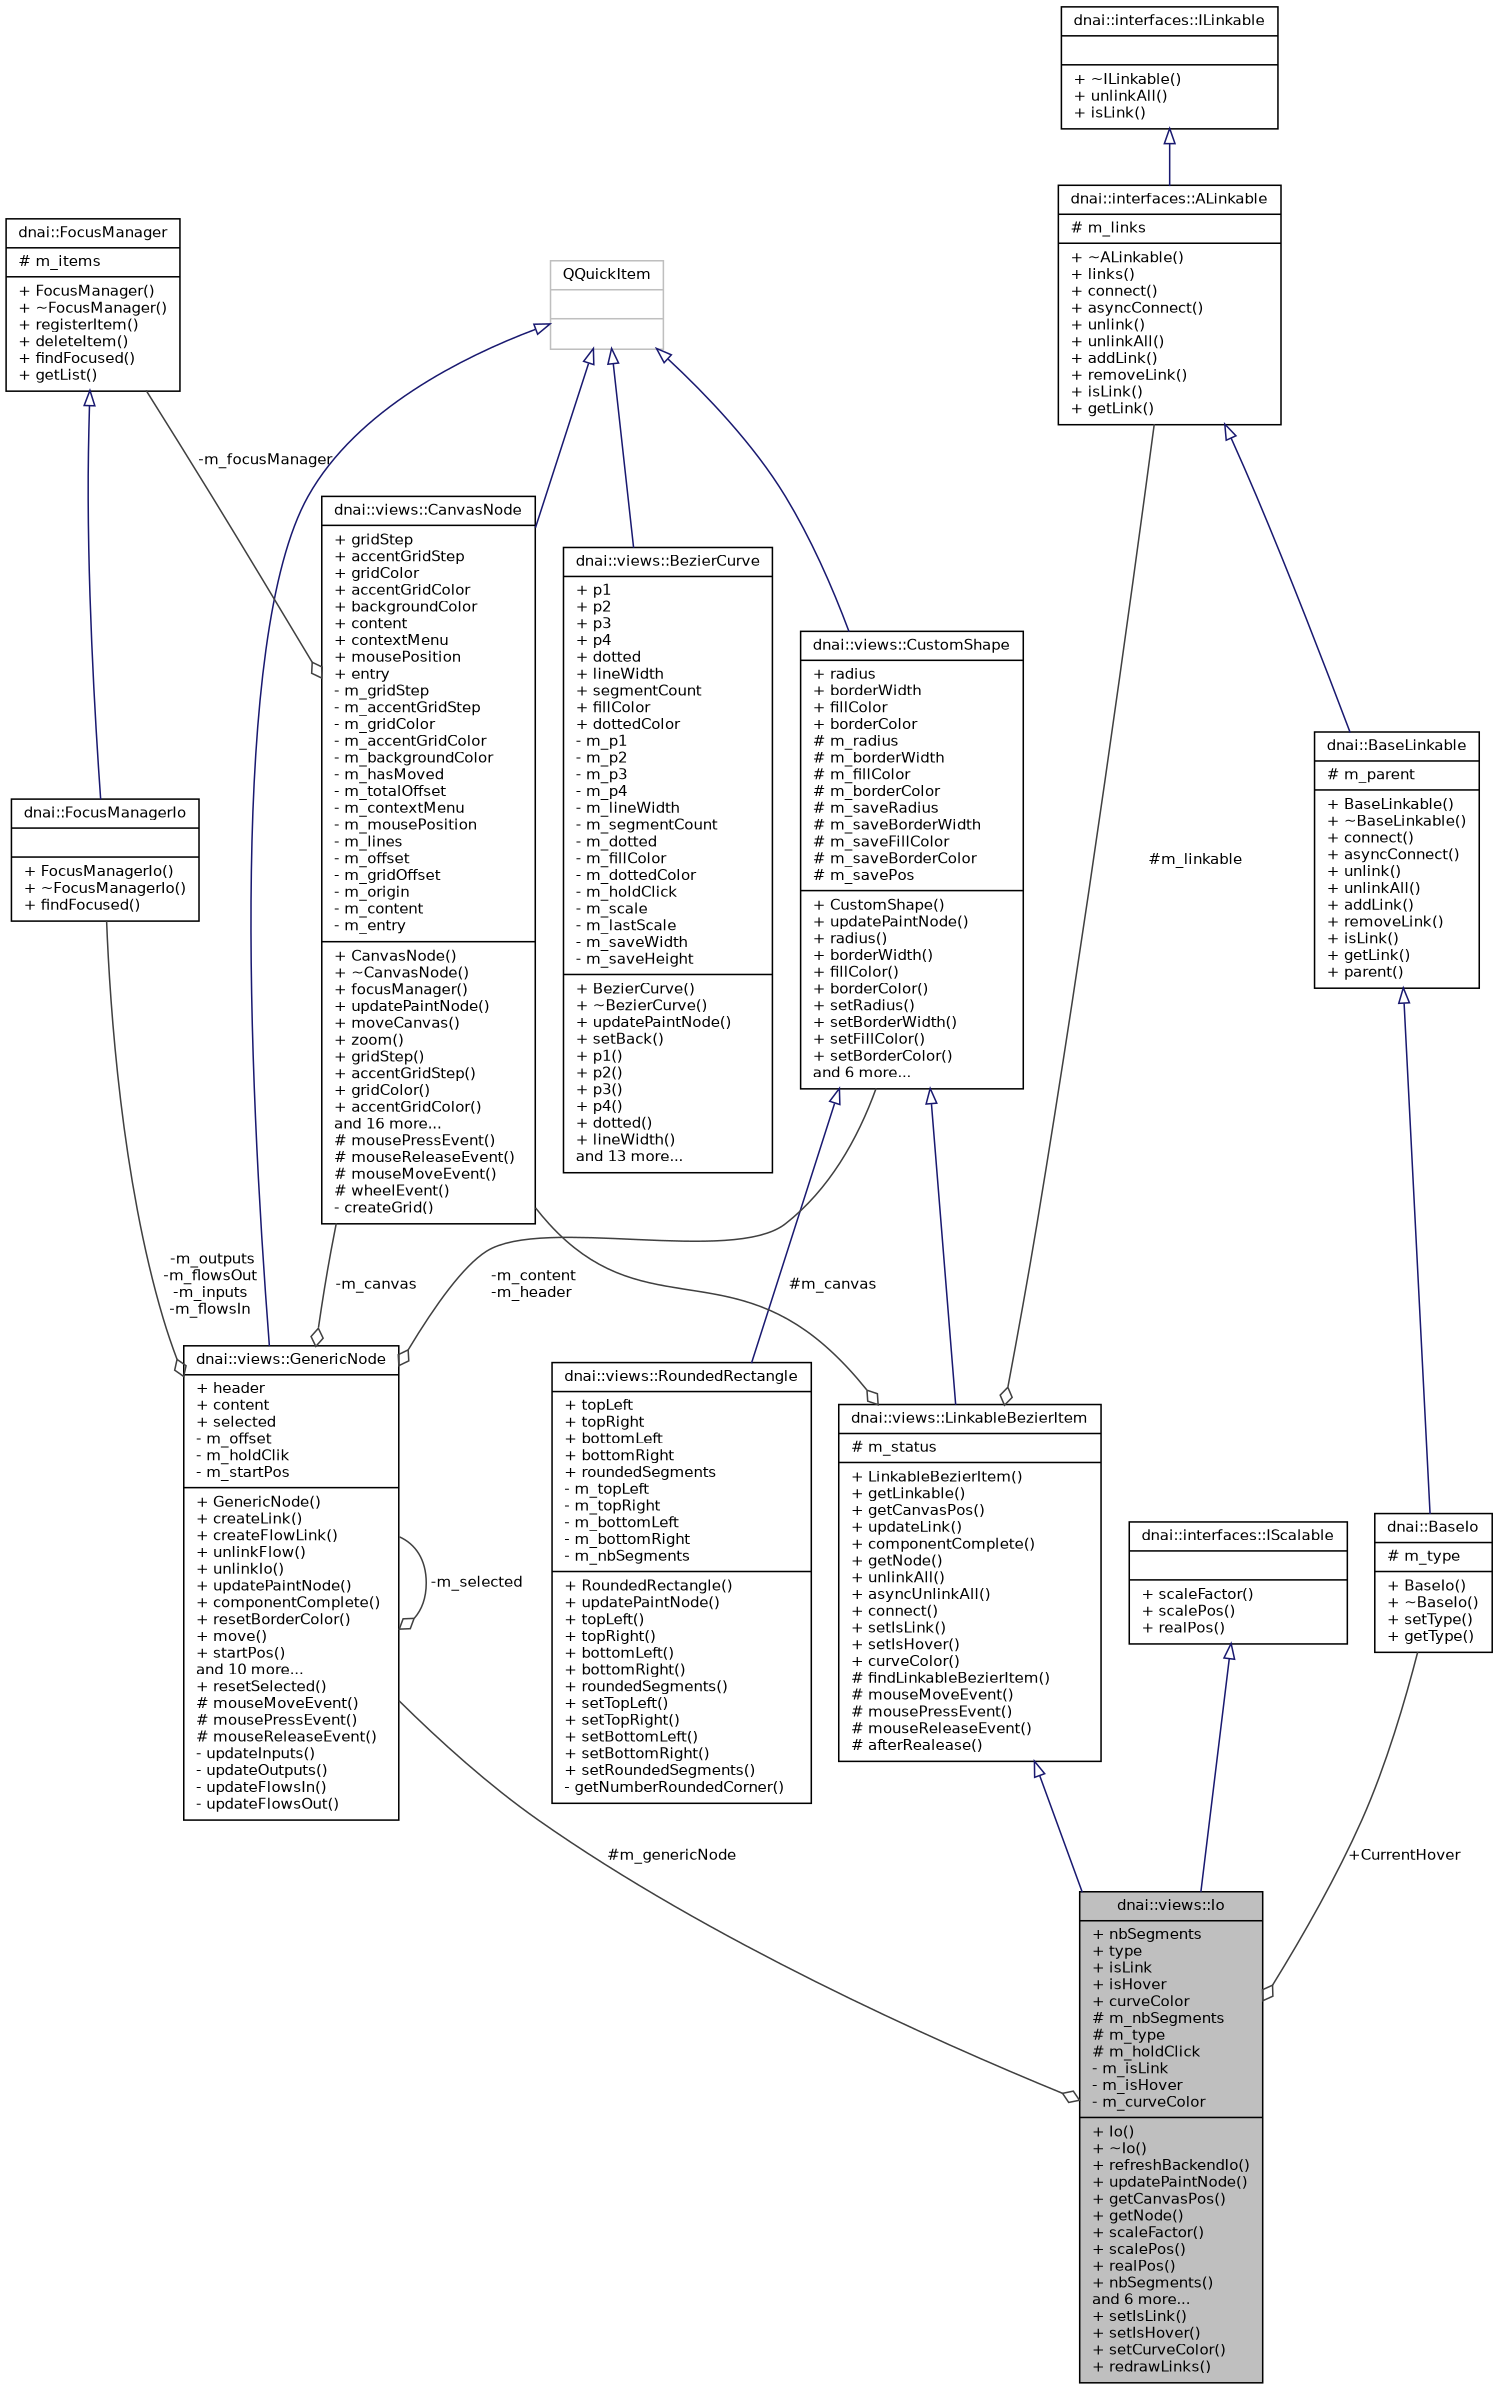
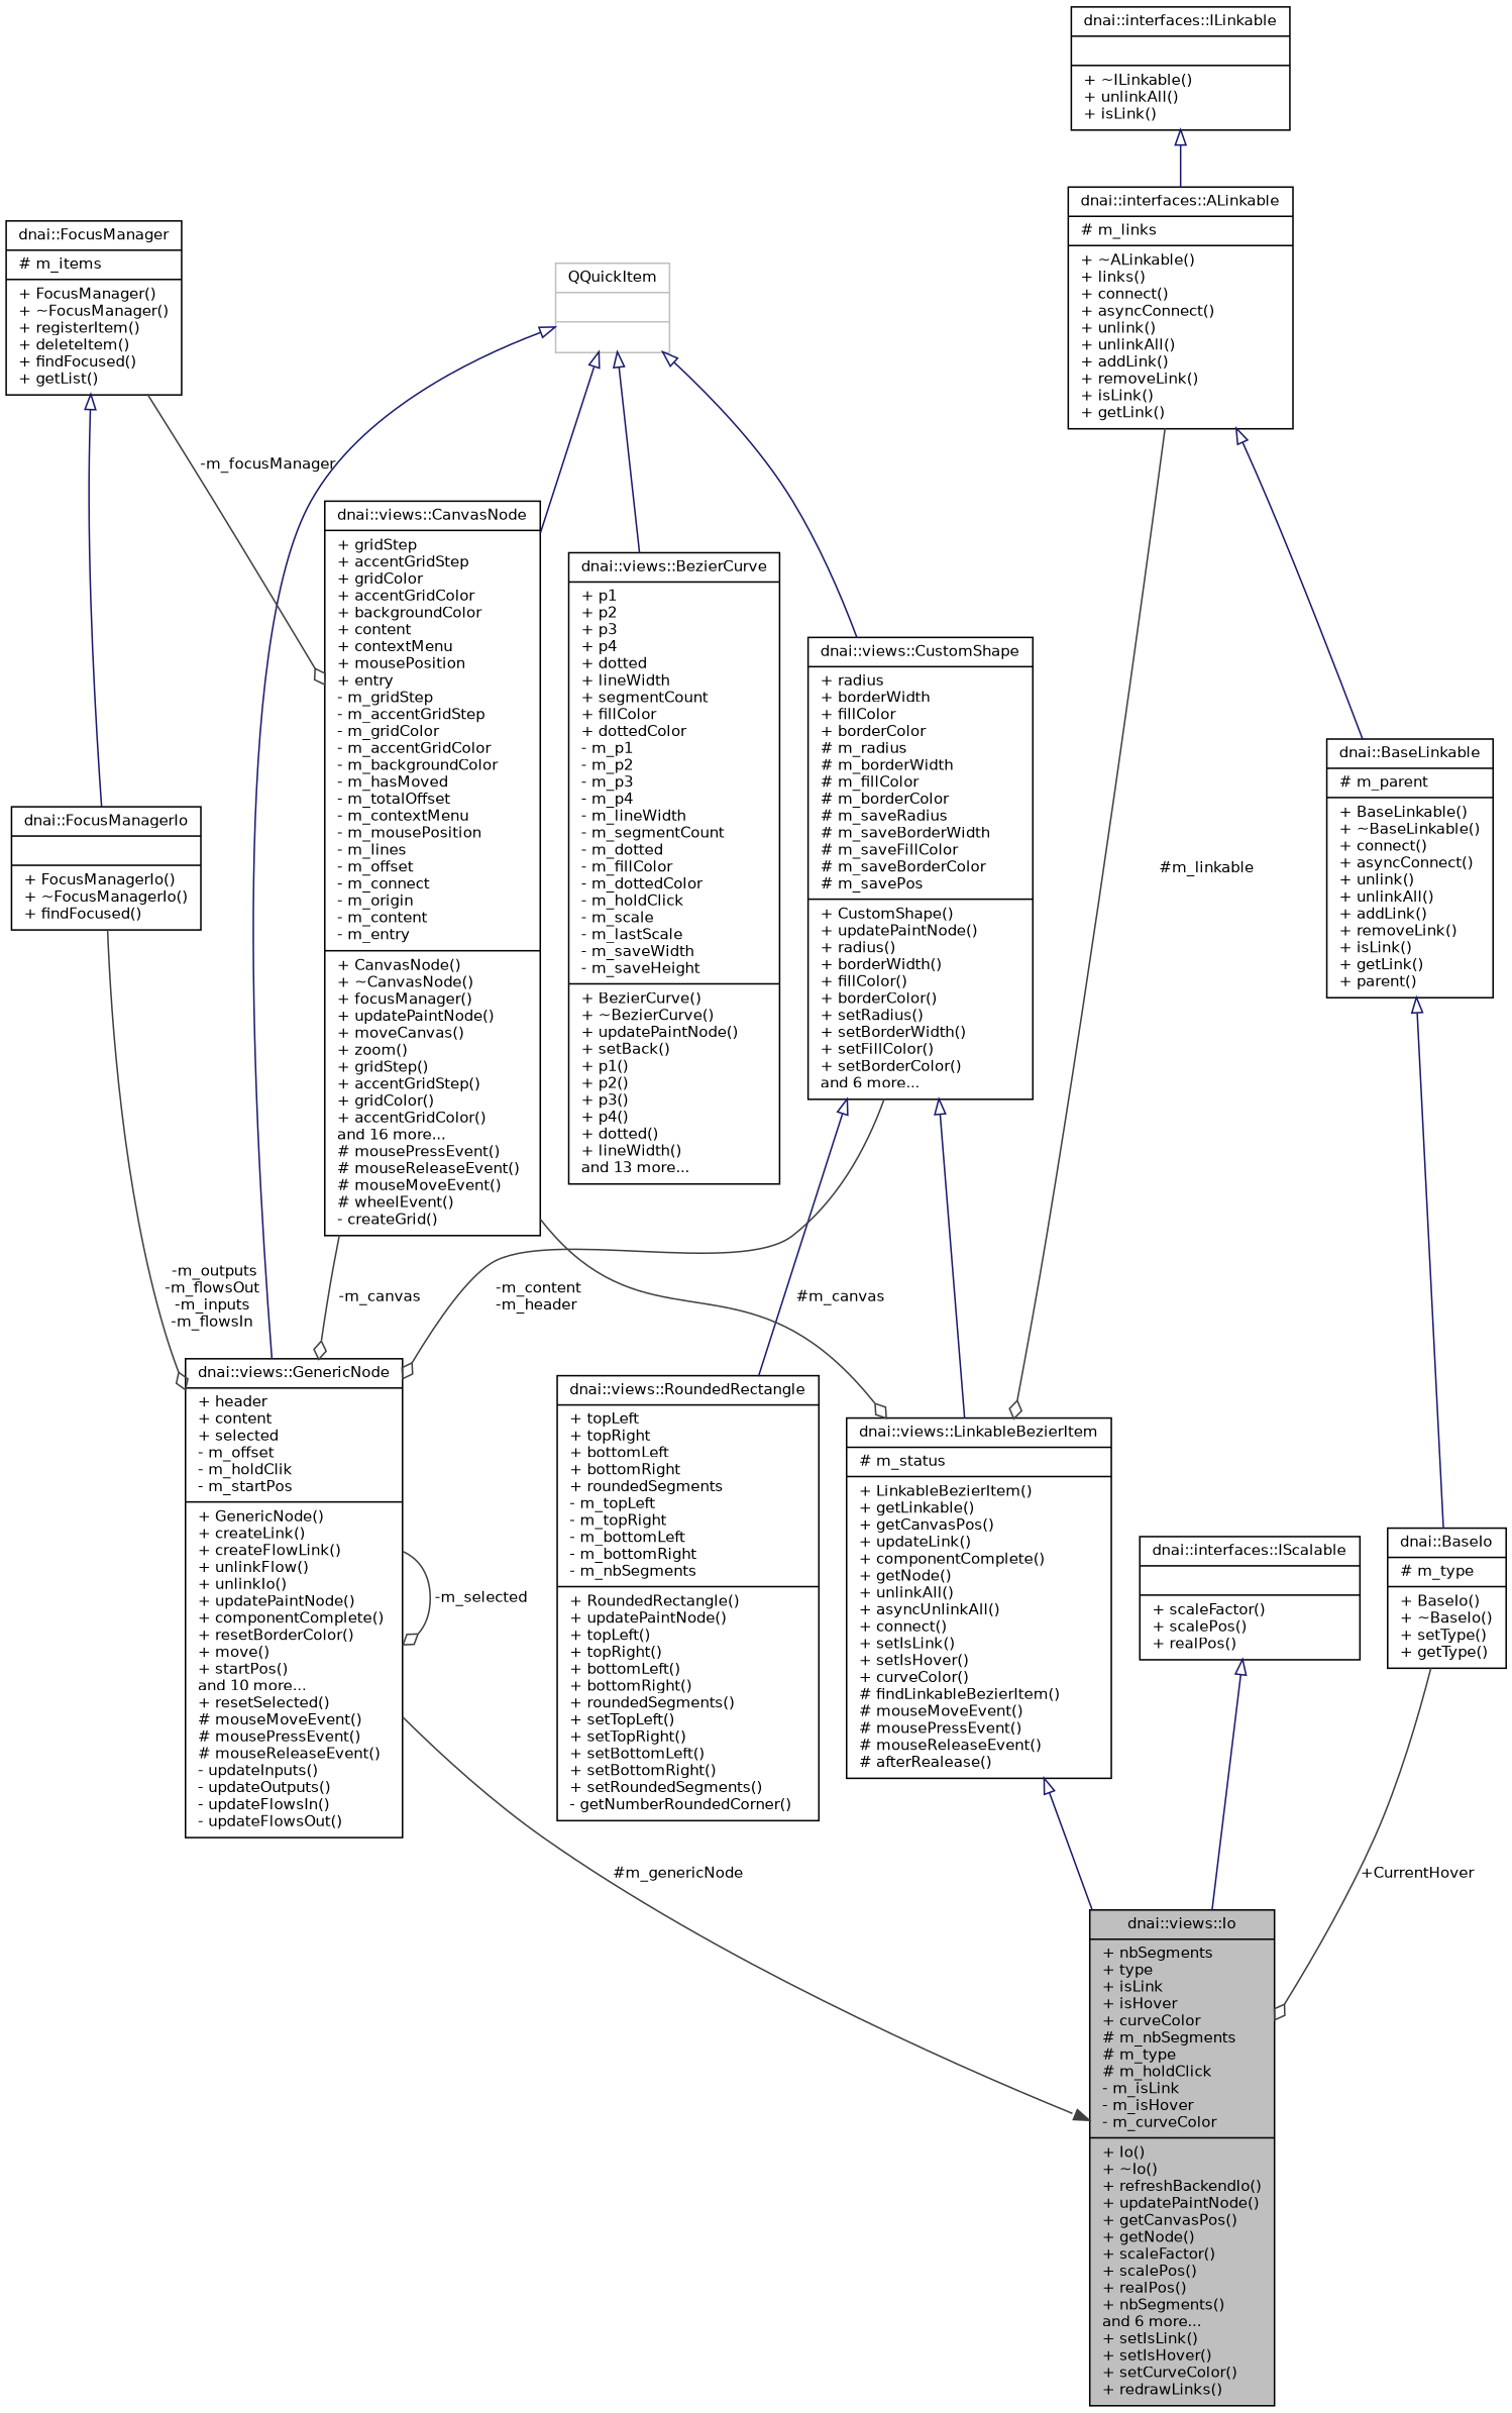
  digraph {
    node [color=black fillcolor=white fontname=Helvetica fontsize=10 shape=record style=filled]
    edge [arrowtail=onormal color=midnightblue dir=back fontname=Helvetica fontsize=10 labelfontname=Helvetica labelfontsize=10 style=solid]
    n1 [fillcolor=grey75 fontcolor=black height=0.2 label="{dnai::views::Io\n|+ nbSegments\l+ type\l+ isLink\l+ isHover\l+ curveColor\l# m_nbSegments\l# m_type\l# m_holdClick\l- m_isLink\l- m_isHover\l- m_curveColor\l|+ Io()\l+ ~Io()\l+ refreshBackendIo()\l+ updatePaintNode()\l+ getCanvasPos()\l+ getNode()\l+ scaleFactor()\l+ scalePos()\l+ realPos()\l+ nbSegments()\land 6 more...\l+ setIsLink()\l+ setIsHover()\l+ setCurveColor()\l+ redrawLinks()\l}" width=0.4]
    n2 [height=0.2 label="{dnai::views::LinkableBezierItem\n|# m_status\l|+ LinkableBezierItem()\l+ getLinkable()\l+ getCanvasPos()\l+ updateLink()\l+ componentComplete()\l+ getNode()\l+ unlinkAll()\l+ asyncUnlinkAll()\l+ connect()\l+ setIsLink()\l+ setIsHover()\l+ curveColor()\l# findLinkableBezierItem()\l# mouseMoveEvent()\l# mousePressEvent()\l# mouseReleaseEvent()\l# afterRealease()\l}" width=0.4]
    n3 [height=0.2 label="{dnai::views::CustomShape\n|+ radius\l+ borderWidth\l+ fillColor\l+ borderColor\l# m_radius\l# m_borderWidth\l# m_fillColor\l# m_borderColor\l# m_saveRadius\l# m_saveBorderWidth\l# m_saveFillColor\l# m_saveBorderColor\l# m_savePos\l|+ CustomShape()\l+ updatePaintNode()\l+ radius()\l+ borderWidth()\l+ fillColor()\l+ borderColor()\l+ setRadius()\l+ setBorderWidth()\l+ setFillColor()\l+ setBorderColor()\land 6 more...\l}" width=0.4]
    n4 [height=0.2 label="{dnai::views::RoundedRectangle\n|+ topLeft\l+ topRight\l+ bottomLeft\l+ bottomRight\l+ roundedSegments\l- m_topLeft\l- m_topRight\l- m_bottomLeft\l- m_bottomRight\l- m_nbSegments\l|+ RoundedRectangle()\l+ updatePaintNode()\l+ topLeft()\l+ topRight()\l+ bottomLeft()\l+ bottomRight()\l+ roundedSegments()\l+ setTopLeft()\l+ setTopRight()\l+ setBottomLeft()\l+ setBottomRight()\l+ setRoundedSegments()\l- getNumberRoundedCorner()\l}" width=0.4]
    n5 [height=0.2 label="{dnai::views::GenericNode\n|+ header\l+ content\l+ selected\l- m_offset\l- m_holdClik\l- m_startPos\l|+ GenericNode()\l+ createLink()\l+ createFlowLink()\l+ unlinkFlow()\l+ unlinkIo()\l+ updatePaintNode()\l+ componentComplete()\l+ resetBorderColor()\l+ move()\l+ startPos()\land 10 more...\l+ resetSelected()\l# mouseMoveEvent()\l# mousePressEvent()\l# mouseReleaseEvent()\l- updateInputs()\l- updateOutputs()\l- updateFlowsIn()\l- updateFlowsOut()\l}" width=0.4]
    n6 [color=grey75 height=0.2 label="{QQuickItem\n||}" width=0.4]
    n7 [height=0.2 label="{dnai::views::BezierCurve\n|+ p1\l+ p2\l+ p3\l+ p4\l+ dotted\l+ lineWidth\l+ segmentCount\l+ fillColor\l+ dottedColor\l- m_p1\l- m_p2\l- m_p3\l- m_p4\l- m_lineWidth\l- m_segmentCount\l- m_dotted\l- m_fillColor\l- m_dottedColor\l- m_holdClick\l- m_scale\l- m_lastScale\l- m_saveWidth\l- m_saveHeight\l|+ BezierCurve()\l+ ~BezierCurve()\l+ updatePaintNode()\l+ setBack()\l+ p1()\l+ p2()\l+ p3()\l+ p4()\l+ dotted()\l+ lineWidth()\land 13 more...\l}" width=0.4]
-   n8 [height=0.2 label="{dnai::views::CanvasNode\n|+ gridStep\l+ accentGridStep\l+ gridColor\l+ accentGridColor\l+ backgroundColor\l+ content\l+ contextMenu\l+ mousePosition\l+ entry\l- m_gridStep\l- m_accentGridStep\l- m_gridColor\l- m_accentGridColor\l- m_backgroundColor\l- m_hasMoved\l- m_totalOffset\l- m_contextMenu\l- m_mousePosition\l- m_lines\l- m_offset\l- m_gridOffset\l- m_origin\l- m_content\l- m_entry\l|+ CanvasNode()\l+ ~CanvasNode()\l+ focusManager()\l+ updatePaintNode()\l+ moveCanvas()\l+ zoom()\l+ gridStep()\l+ accentGridStep()\l+ gridColor()\l+ accentGridColor()\land 16 more...\l# mousePressEvent()\l# mouseReleaseEvent()\l# mouseMoveEvent()\l# wheelEvent()\l- createGrid()\l}" width=0.4]
+   n8 [height=0.2 label="{dnai::views::CanvasNode\n|+ gridStep\l+ accentGridStep\l+ gridColor\l+ accentGridColor\l+ backgroundColor\l+ content\l+ contextMenu\l+ mousePosition\l+ entry\l- m_gridStep\l- m_accentGridStep\l- m_gridColor\l- m_accentGridColor\l- m_backgroundColor\l- m_hasMoved\l- m_totalOffset\l- m_contextMenu\l- m_mousePosition\l- m_lines\l- m_offset\l- m_connect\l- m_origin\l- m_content\l- m_entry\l|+ CanvasNode()\l+ ~CanvasNode()\l+ focusManager()\l+ updatePaintNode()\l+ moveCanvas()\l+ zoom()\l+ gridStep()\l+ accentGridStep()\l+ gridColor()\l+ accentGridColor()\land 16 more...\l# mousePressEvent()\l# mouseReleaseEvent()\l# mouseMoveEvent()\l# wheelEvent()\l- createGrid()\l}" width=0.4]
    n9 [height=0.2 label="{dnai::interfaces::ALinkable\n|# m_links\l|+ ~ALinkable()\l+ links()\l+ connect()\l+ asyncConnect()\l+ unlink()\l+ unlinkAll()\l+ addLink()\l+ removeLink()\l+ isLink()\l+ getLink()\l}" width=0.4]
    n10 [height=0.2 label="{dnai::BaseLinkable\n|# m_parent\l|+ BaseLinkable()\l+ ~BaseLinkable()\l+ connect()\l+ asyncConnect()\l+ unlink()\l+ unlinkAll()\l+ addLink()\l+ removeLink()\l+ isLink()\l+ getLink()\l+ parent()\l}" width=0.4]
    n11 [height=0.2 label="{dnai::BaseIo\n|# m_type\l|+ BaseIo()\l+ ~BaseIo()\l+ setType()\l+ getType()\l}" width=0.4]
    n12 [height=0.2 label="{dnai::interfaces::ILinkable\n||+ ~ILinkable()\l+ unlinkAll()\l+ isLink()\l}" width=0.4]
    n13 [height=0.2 label="{dnai::FocusManager\n|# m_items\l|+ FocusManager()\l+ ~FocusManager()\l+ registerItem()\l+ deleteItem()\l+ findFocused()\l+ getList()\l}" width=0.4]
    n14 [height=0.2 label="{dnai::FocusManagerIo\n||+ FocusManagerIo()\l+ ~FocusManagerIo()\l+ findFocused()\l}" width=0.4]
    n15 [height=0.2 label="{dnai::interfaces::IScalable\n||+ scaleFactor()\l+ scalePos()\l+ realPos()\l}" width=0.4]
    n2 -> n1
    n3 -> n2
    n3 -> n4
    n3 -> n5 [arrowhead=odiamond color=grey25 label=" -m_content\n-m_header" arrowtail="" dir=""]
-   n5 -> n1 [arrowhead=odiamond color=grey25 label=" #m_genericNode" arrowtail="" dir=""]
+   n5 -> n1 [arrowhead=normal color=grey25 label=" #m_genericNode" arrowtail="" dir=""]
    n5 -> n5 [arrowhead=odiamond color=grey25 label=" -m_selected" arrowtail="" dir=""]
    n6 -> n3
    n6 -> n5
    n6 -> n7
    n6 -> n8
    n8 -> n2 [arrowhead=odiamond color=grey25 label=" #m_canvas" arrowtail="" dir=""]
    n8 -> n5 [arrowhead=odiamond color=grey25 label=" -m_canvas" arrowtail="" dir=""]
    n9 -> n2 [arrowhead=odiamond color=grey25 label=" #m_linkable" arrowtail="" dir=""]
    n9 -> n10
    n10 -> n11
    n11 -> n1 [arrowhead=odiamond color=grey25 label=" +CurrentHover" arrowtail="" dir=""]
    n12 -> n9
    n13 -> n8 [arrowhead=odiamond color=grey25 label=" -m_focusManager" arrowtail="" dir=""]
    n13 -> n14
    n14 -> n5 [arrowhead=odiamond color=grey25 label=" -m_outputs\n-m_flowsOut\n-m_inputs\n-m_flowsIn" arrowtail="" dir=""]
    n15 -> n1
  }
